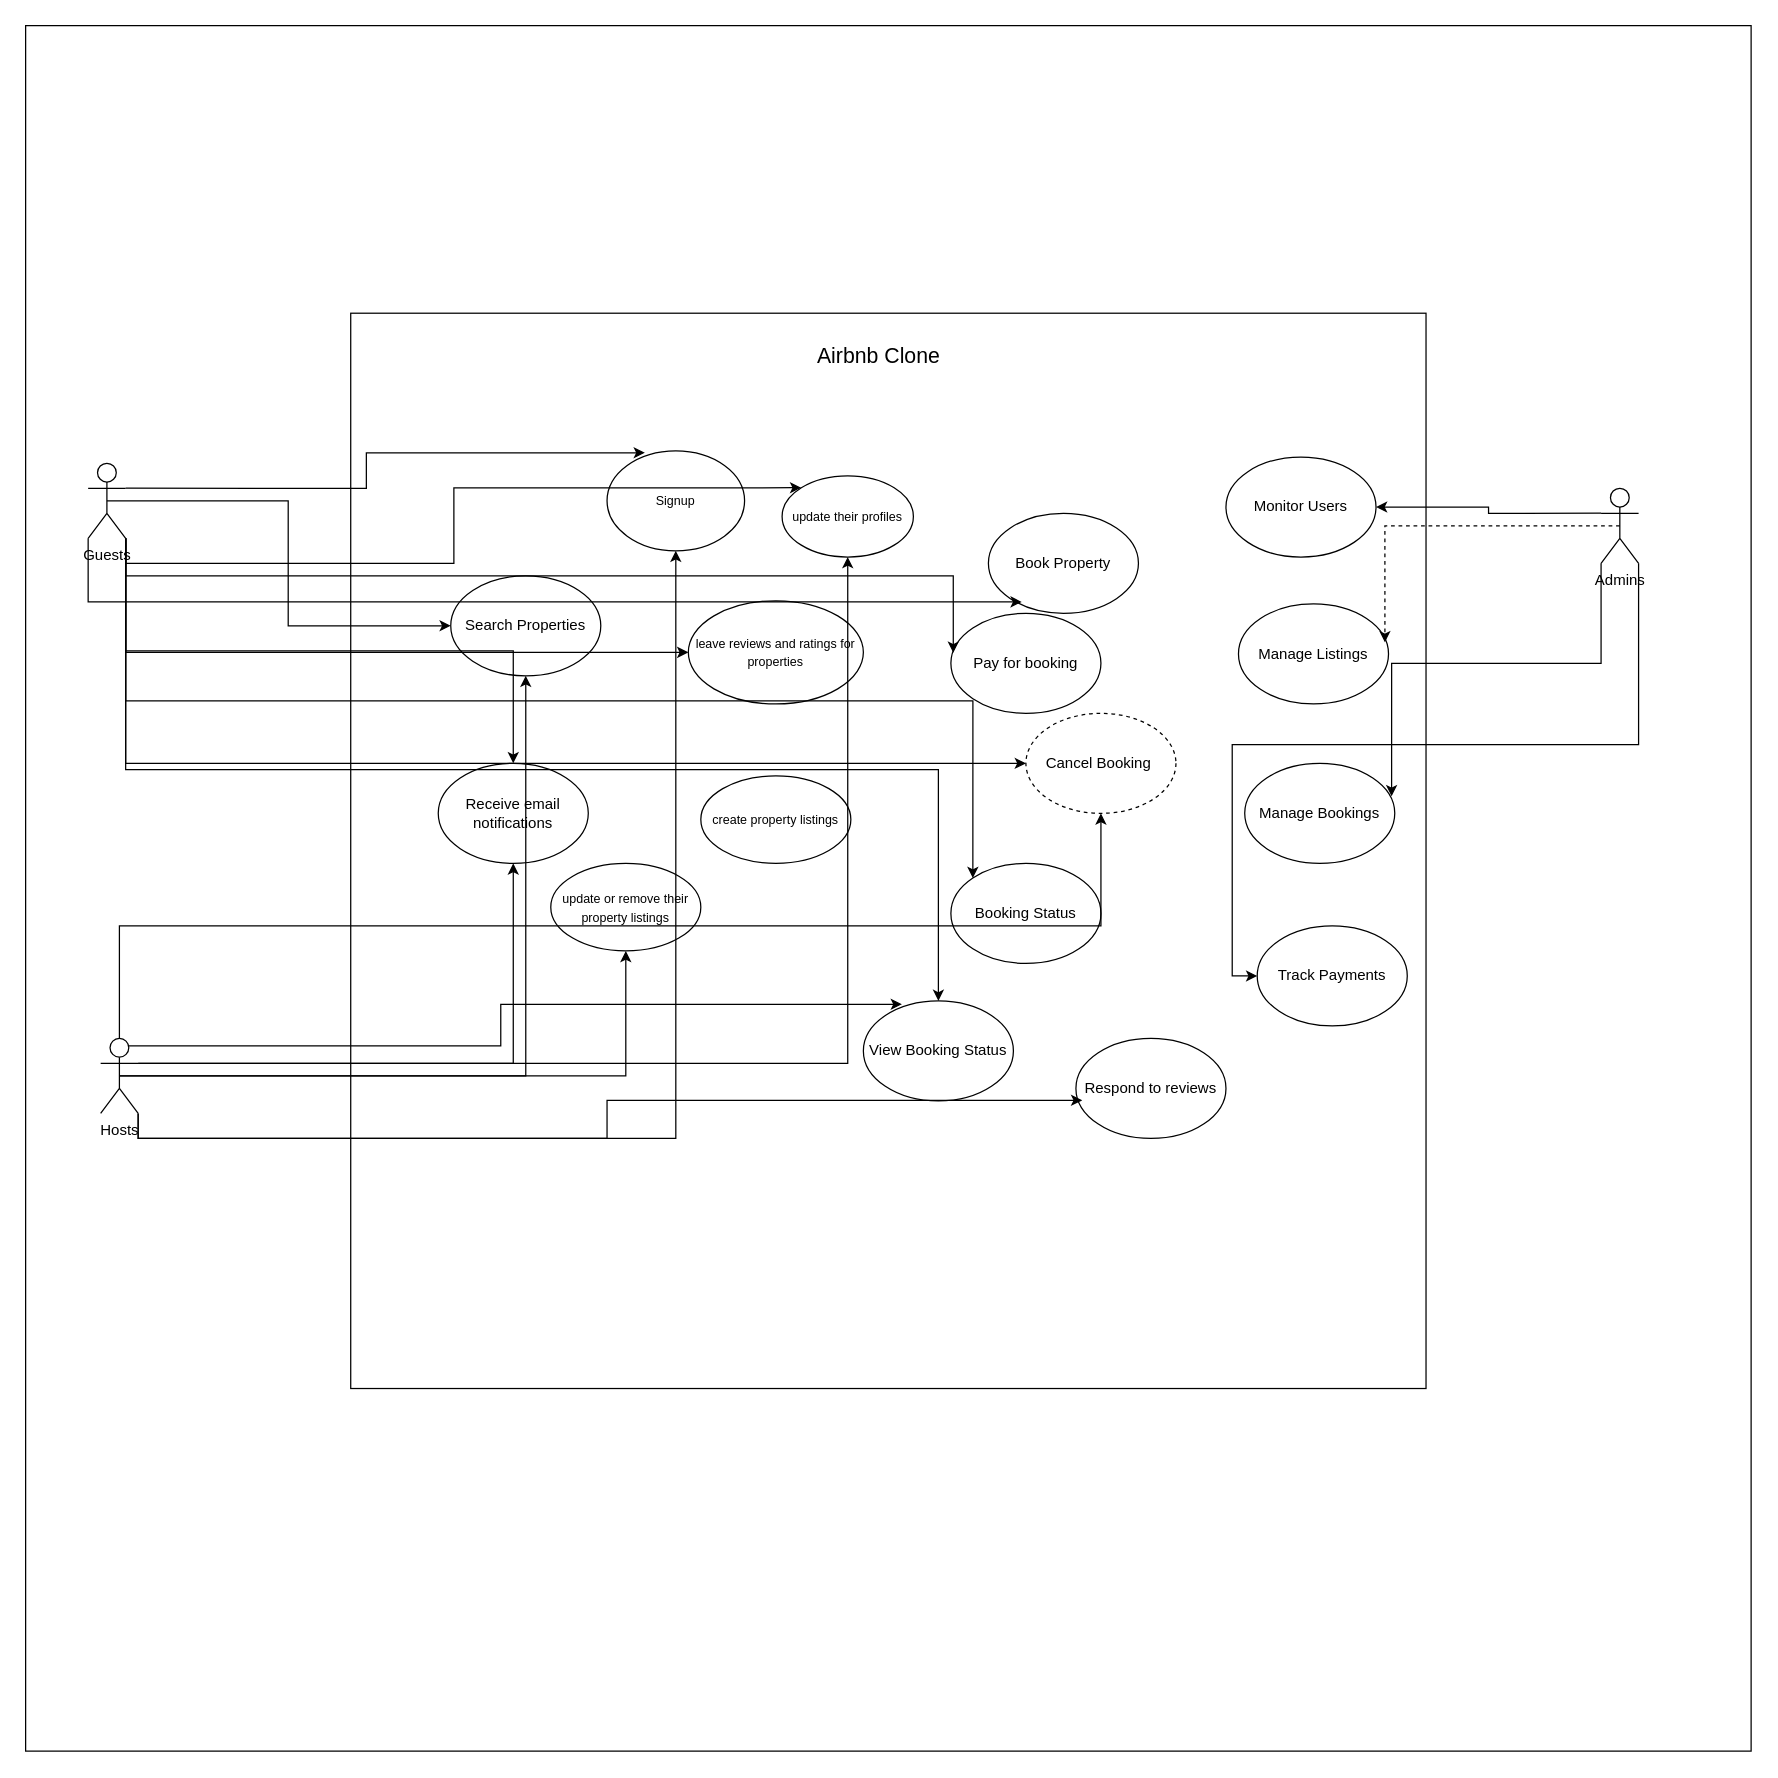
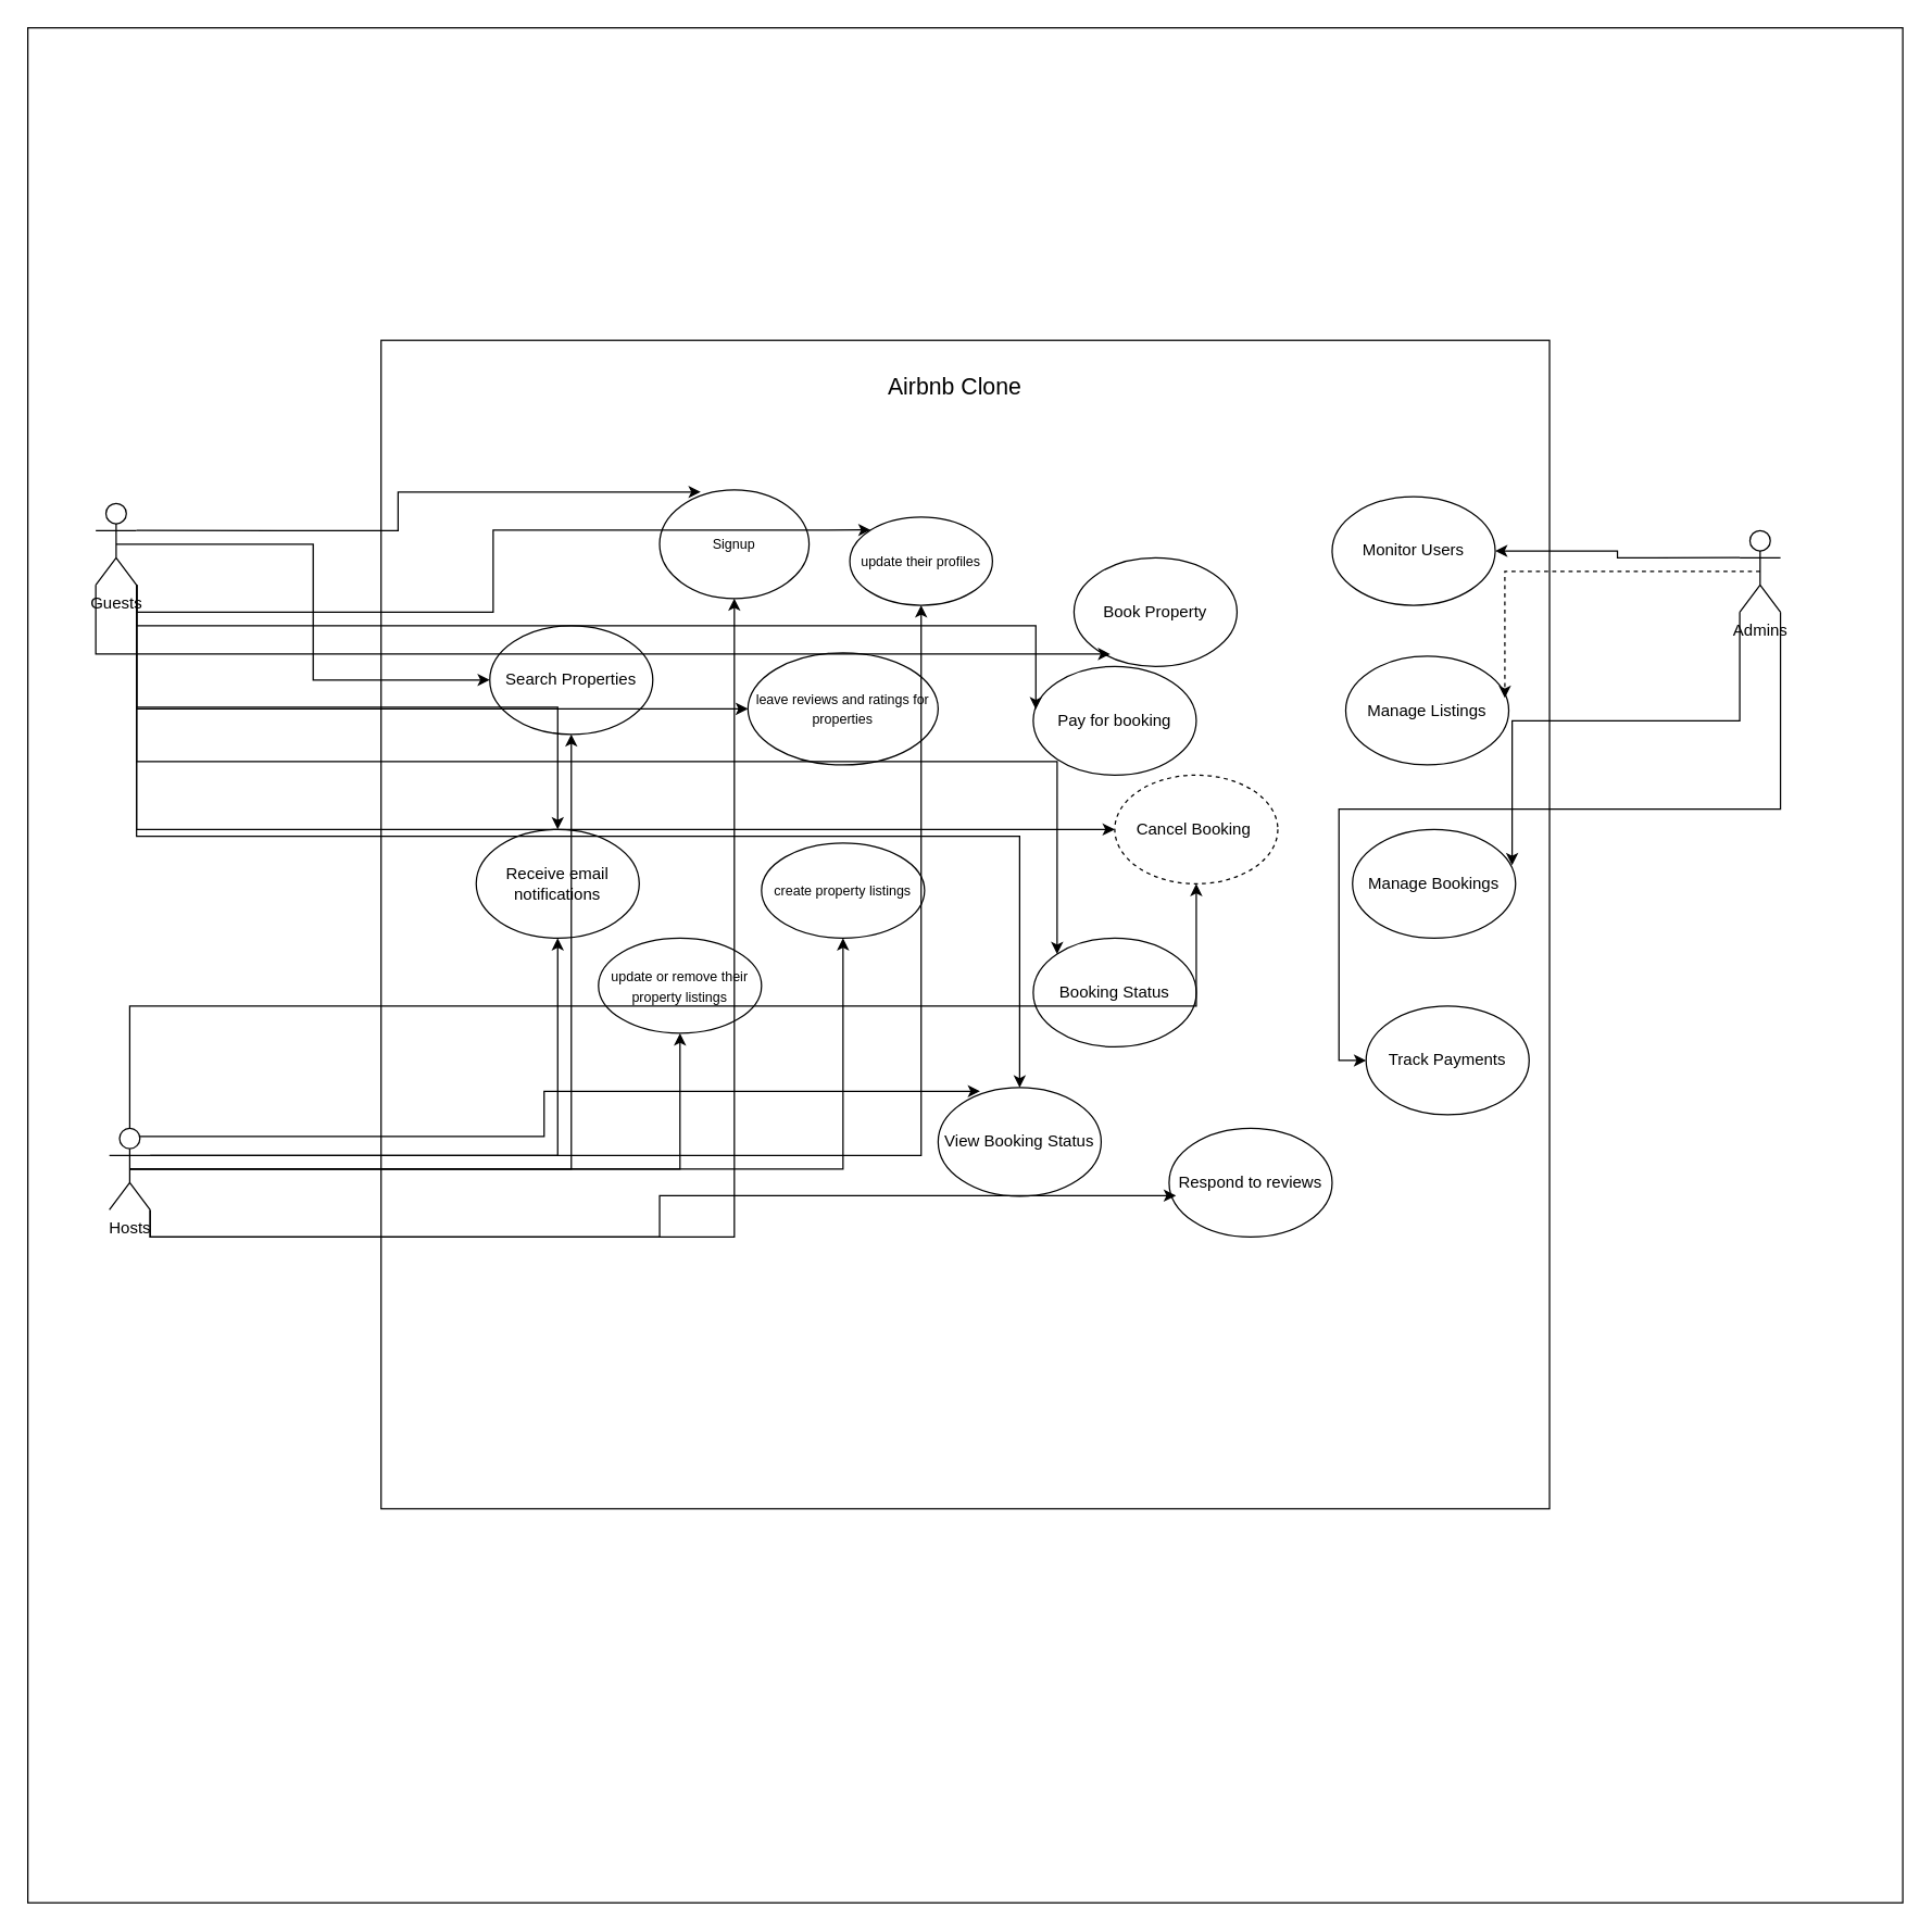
  <mxCell id="0" />
  <mxCell id="1" parent="0" />
  <mxCell id="2" value="" style="whiteSpace=wrap;html=1;aspect=fixed;" vertex="1" parent="1"><mxGeometry x="20" y="20" width="1380" height="1380" as="geometry" /></mxCell>
  <mxCell id="3" value="" style="whiteSpace=wrap;html=1;aspect=fixed;fillColor=none;labelBorderColor=default;" vertex="1" parent="1"><mxGeometry x="280" y="250" width="860" height="860" as="geometry" /></mxCell>
  <mxCell id="4" style="edgeStyle=orthogonalEdgeStyle;rounded=0;orthogonalLoop=1;jettySize=auto;html=1;exitX=1;exitY=1;exitDx=0;exitDy=0;exitPerimeter=0;entryX=0.5;entryY=1;entryDx=0;entryDy=0;" edge="1" parent="1" source="10" target="23"><mxGeometry relative="1" as="geometry" /></mxCell>
+ <mxCell id="5" style="edgeStyle=orthogonalEdgeStyle;rounded=0;orthogonalLoop=1;jettySize=auto;html=1;exitX=0.5;exitY=0.5;exitDx=0;exitDy=0;exitPerimeter=0;" edge="1" parent="1" source="10" target="27"><mxGeometry relative="1" as="geometry" /></mxCell>
  <mxCell id="6" style="edgeStyle=orthogonalEdgeStyle;rounded=0;orthogonalLoop=1;jettySize=auto;html=1;exitX=0.5;exitY=0.5;exitDx=0;exitDy=0;exitPerimeter=0;" edge="1" parent="1" source="10" target="28"><mxGeometry relative="1" as="geometry" /></mxCell>
  <mxCell id="7" style="edgeStyle=orthogonalEdgeStyle;rounded=0;orthogonalLoop=1;jettySize=auto;html=1;exitX=0.5;exitY=0.5;exitDx=0;exitDy=0;exitPerimeter=0;" edge="1" parent="1" source="10" target="29"><mxGeometry relative="1" as="geometry" /></mxCell>
  <mxCell id="8" style="edgeStyle=orthogonalEdgeStyle;rounded=0;orthogonalLoop=1;jettySize=auto;html=1;exitX=0.5;exitY=0;exitDx=0;exitDy=0;exitPerimeter=0;" edge="1" parent="1" source="10" target="32"><mxGeometry relative="1" as="geometry" /></mxCell>
  <mxCell id="9" style="edgeStyle=orthogonalEdgeStyle;rounded=0;orthogonalLoop=1;jettySize=auto;html=1;exitX=1;exitY=0.333;exitDx=0;exitDy=0;exitPerimeter=0;" edge="1" parent="1" source="10" target="41"><mxGeometry relative="1" as="geometry" /></mxCell>
  <mxCell id="10" value="Hosts" style="shape=umlActor;verticalLabelPosition=bottom;verticalAlign=top;html=1;outlineConnect=0;" vertex="1" parent="1"><mxGeometry x="80" y="830" width="30" height="60" as="geometry" /></mxCell>
  <mxCell id="11" style="edgeStyle=orthogonalEdgeStyle;rounded=0;orthogonalLoop=1;jettySize=auto;html=1;exitX=1;exitY=1;exitDx=0;exitDy=0;exitPerimeter=0;entryX=0;entryY=0;entryDx=0;entryDy=0;" edge="1" parent="1" source="18" target="25"><mxGeometry relative="1" as="geometry" /></mxCell>
  <mxCell id="12" style="edgeStyle=orthogonalEdgeStyle;rounded=0;orthogonalLoop=1;jettySize=auto;html=1;exitX=0.5;exitY=0.5;exitDx=0;exitDy=0;exitPerimeter=0;entryX=0;entryY=0.5;entryDx=0;entryDy=0;" edge="1" parent="1" source="18" target="29"><mxGeometry relative="1" as="geometry" /></mxCell>
  <mxCell id="13" style="edgeStyle=orthogonalEdgeStyle;rounded=0;orthogonalLoop=1;jettySize=auto;html=1;exitX=1;exitY=1;exitDx=0;exitDy=0;exitPerimeter=0;entryX=0;entryY=0.5;entryDx=0;entryDy=0;" edge="1" parent="1" source="18" target="32"><mxGeometry relative="1" as="geometry" /></mxCell>
  <mxCell id="14" style="edgeStyle=orthogonalEdgeStyle;rounded=0;orthogonalLoop=1;jettySize=auto;html=1;exitX=1;exitY=1;exitDx=0;exitDy=0;exitPerimeter=0;entryX=0;entryY=0;entryDx=0;entryDy=0;" edge="1" parent="1" source="18" target="33"><mxGeometry relative="1" as="geometry" /></mxCell>
  <mxCell id="15" style="edgeStyle=orthogonalEdgeStyle;rounded=0;orthogonalLoop=1;jettySize=auto;html=1;exitX=1;exitY=1;exitDx=0;exitDy=0;exitPerimeter=0;" edge="1" parent="1" source="18" target="34"><mxGeometry relative="1" as="geometry" /></mxCell>
  <mxCell id="16" style="edgeStyle=orthogonalEdgeStyle;rounded=0;orthogonalLoop=1;jettySize=auto;html=1;exitX=1;exitY=1;exitDx=0;exitDy=0;exitPerimeter=0;entryX=0;entryY=0.5;entryDx=0;entryDy=0;" edge="1" parent="1" source="18" target="38"><mxGeometry relative="1" as="geometry" /></mxCell>
  <mxCell id="17" style="edgeStyle=orthogonalEdgeStyle;rounded=0;orthogonalLoop=1;jettySize=auto;html=1;exitX=1;exitY=1;exitDx=0;exitDy=0;exitPerimeter=0;" edge="1" parent="1" source="18" target="41"><mxGeometry relative="1" as="geometry" /></mxCell>
  <mxCell id="18" value="Guests" style="shape=umlActor;verticalLabelPosition=bottom;verticalAlign=top;html=1;outlineConnect=0;" vertex="1" parent="1"><mxGeometry x="70" y="370" width="30" height="60" as="geometry" /></mxCell>
  <mxCell id="19" value="Airbnb Clone" style="text;html=1;align=center;verticalAlign=middle;whiteSpace=wrap;rounded=0;fontSize=17;" vertex="1" parent="1"><mxGeometry x="650" y="270" width="105" height="30" as="geometry" /></mxCell>
  <mxCell id="20" style="edgeStyle=orthogonalEdgeStyle;rounded=0;orthogonalLoop=1;jettySize=auto;html=1;exitX=0;exitY=0.333;exitDx=0;exitDy=0;exitPerimeter=0;" edge="1" parent="1" source="22" target="42"><mxGeometry relative="1" as="geometry" /></mxCell>
  <mxCell id="21" style="edgeStyle=orthogonalEdgeStyle;rounded=0;orthogonalLoop=1;jettySize=auto;html=1;exitX=1;exitY=1;exitDx=0;exitDy=0;exitPerimeter=0;entryX=0;entryY=0.5;entryDx=0;entryDy=0;" edge="1" parent="1" source="22" target="45"><mxGeometry relative="1" as="geometry" /></mxCell>
  <mxCell id="22" value="Admins" style="shape=umlActor;verticalLabelPosition=bottom;verticalAlign=top;html=1;outlineConnect=0;" vertex="1" parent="1"><mxGeometry x="1280" y="390" width="30" height="60" as="geometry" /></mxCell>
  <mxCell id="23" value="&lt;font style=&quot;font-size: 10px;&quot;&gt;Signup&lt;/font&gt;" style="ellipse;whiteSpace=wrap;html=1;fillColor=none;" vertex="1" parent="1"><mxGeometry x="485" y="360" width="110" height="80" as="geometry" /></mxCell>
  <mxCell id="24" style="edgeStyle=orthogonalEdgeStyle;rounded=0;orthogonalLoop=1;jettySize=auto;html=1;exitX=1;exitY=0.333;exitDx=0;exitDy=0;exitPerimeter=0;entryX=0.275;entryY=0.02;entryDx=0;entryDy=0;entryPerimeter=0;" edge="1" parent="1" source="18" target="23"><mxGeometry relative="1" as="geometry" /></mxCell>
  <mxCell id="25" value="&lt;font style=&quot;font-size: 10px;&quot;&gt;update their profiles&lt;/font&gt;" style="ellipse;whiteSpace=wrap;html=1;fillColor=none;" vertex="1" parent="1"><mxGeometry x="625" y="380" width="105" height="65" as="geometry" /></mxCell>
  <mxCell id="26" style="edgeStyle=orthogonalEdgeStyle;rounded=0;orthogonalLoop=1;jettySize=auto;html=1;exitX=1;exitY=0.333;exitDx=0;exitDy=0;exitPerimeter=0;entryX=0.5;entryY=1;entryDx=0;entryDy=0;" edge="1" parent="1" source="10" target="25"><mxGeometry relative="1" as="geometry" /></mxCell>
  <mxCell id="27" value="&lt;font style=&quot;font-size: 10px;&quot;&gt;create property listings&lt;/font&gt;" style="ellipse;whiteSpace=wrap;html=1;fillColor=none;" vertex="1" parent="1"><mxGeometry x="560" y="620" width="120" height="70" as="geometry" /></mxCell>
  <mxCell id="28" value="&lt;font style=&quot;font-size: 10px;&quot;&gt;update or remove their property listings&lt;/font&gt;" style="ellipse;whiteSpace=wrap;html=1;fillColor=none;" vertex="1" parent="1"><mxGeometry x="440" y="690" width="120" height="70" as="geometry" /></mxCell>
  <mxCell id="29" value="Search Properties" style="ellipse;whiteSpace=wrap;html=1;fillColor=none;" vertex="1" parent="1"><mxGeometry x="360" y="460" width="120" height="80" as="geometry" /></mxCell>
  <mxCell id="30" value="Book Property" style="ellipse;whiteSpace=wrap;html=1;fillColor=none;" vertex="1" parent="1"><mxGeometry x="790" y="410" width="120" height="80" as="geometry" /></mxCell>
  <mxCell id="31" style="edgeStyle=orthogonalEdgeStyle;rounded=0;orthogonalLoop=1;jettySize=auto;html=1;exitX=0;exitY=1;exitDx=0;exitDy=0;exitPerimeter=0;entryX=0.222;entryY=0.886;entryDx=0;entryDy=0;entryPerimeter=0;" edge="1" parent="1" source="18" target="30"><mxGeometry relative="1" as="geometry" /></mxCell>
  <mxCell id="32" value="Cancel Booking&amp;nbsp;" style="ellipse;whiteSpace=wrap;html=1;fillColor=none;dashed=1;" vertex="1" parent="1"><mxGeometry x="820" y="570" width="120" height="80" as="geometry" /></mxCell>
  <mxCell id="33" value="Booking Status" style="ellipse;whiteSpace=wrap;html=1;fillColor=none;" vertex="1" parent="1"><mxGeometry x="760" y="690" width="120" height="80" as="geometry" /></mxCell>
  <mxCell id="34" value="View Booking Status" style="ellipse;whiteSpace=wrap;html=1;fillColor=none;" vertex="1" parent="1"><mxGeometry x="690" y="800" width="120" height="80" as="geometry" /></mxCell>
  <mxCell id="35" style="edgeStyle=orthogonalEdgeStyle;rounded=0;orthogonalLoop=1;jettySize=auto;html=1;exitX=0.75;exitY=0.1;exitDx=0;exitDy=0;exitPerimeter=0;entryX=0.257;entryY=0.034;entryDx=0;entryDy=0;entryPerimeter=0;" edge="1" parent="1" source="10" target="34"><mxGeometry relative="1" as="geometry" /></mxCell>
  <mxCell id="36" value="Pay for booking" style="ellipse;whiteSpace=wrap;html=1;fillColor=none;" vertex="1" parent="1"><mxGeometry x="760" y="490" width="120" height="80" as="geometry" /></mxCell>
  <mxCell id="37" style="edgeStyle=orthogonalEdgeStyle;rounded=0;orthogonalLoop=1;jettySize=auto;html=1;exitX=1;exitY=1;exitDx=0;exitDy=0;exitPerimeter=0;entryX=0.016;entryY=0.395;entryDx=0;entryDy=0;entryPerimeter=0;" edge="1" parent="1" source="18" target="36"><mxGeometry relative="1" as="geometry" /></mxCell>
  <mxCell id="38" value="&lt;font style=&quot;font-size: 10px;&quot;&gt;leave reviews and ratings for properties&lt;/font&gt;" style="ellipse;whiteSpace=wrap;html=1;fillColor=none;" vertex="1" parent="1"><mxGeometry x="550" y="480" width="140" height="82.5" as="geometry" /></mxCell>
  <mxCell id="39" value="Respond to reviews" style="ellipse;whiteSpace=wrap;html=1;fillColor=none;" vertex="1" parent="1"><mxGeometry x="860" y="830" width="120" height="80" as="geometry" /></mxCell>
  <mxCell id="40" style="edgeStyle=orthogonalEdgeStyle;rounded=0;orthogonalLoop=1;jettySize=auto;html=1;exitX=1;exitY=1;exitDx=0;exitDy=0;exitPerimeter=0;entryX=0.042;entryY=0.619;entryDx=0;entryDy=0;entryPerimeter=0;" edge="1" parent="1" source="10" target="39"><mxGeometry relative="1" as="geometry" /></mxCell>
  <mxCell id="41" value="Receive email notifications" style="ellipse;whiteSpace=wrap;html=1;fillColor=none;" vertex="1" parent="1"><mxGeometry x="350" y="610" width="120" height="80" as="geometry" /></mxCell>
  <mxCell id="42" value="Monitor Users" style="ellipse;whiteSpace=wrap;html=1;fillColor=none;" vertex="1" parent="1"><mxGeometry x="980" y="365" width="120" height="80" as="geometry" /></mxCell>
  <mxCell id="43" value="Manage Listings" style="ellipse;whiteSpace=wrap;html=1;fillColor=none;" vertex="1" parent="1"><mxGeometry x="990" y="482.5" width="120" height="80" as="geometry" /></mxCell>
  <mxCell id="44" value="Manage Bookings" style="ellipse;whiteSpace=wrap;html=1;fillColor=none;" vertex="1" parent="1"><mxGeometry x="995" y="610" width="120" height="80" as="geometry" /></mxCell>
  <mxCell id="45" value="Track Payments" style="ellipse;whiteSpace=wrap;html=1;fillColor=none;" vertex="1" parent="1"><mxGeometry x="1005" y="740" width="120" height="80" as="geometry" /></mxCell>
  <mxCell id="46" style="edgeStyle=orthogonalEdgeStyle;rounded=0;orthogonalLoop=1;jettySize=auto;html=1;exitX=0.5;exitY=0.5;exitDx=0;exitDy=0;exitPerimeter=0;entryX=0.976;entryY=0.384;entryDx=0;entryDy=0;entryPerimeter=0;dashed=1;" edge="1" parent="1" source="22" target="43"><mxGeometry relative="1" as="geometry" /></mxCell>
  <mxCell id="47" style="edgeStyle=orthogonalEdgeStyle;rounded=0;orthogonalLoop=1;jettySize=auto;html=1;exitX=0;exitY=1;exitDx=0;exitDy=0;exitPerimeter=0;entryX=0.979;entryY=0.33;entryDx=0;entryDy=0;entryPerimeter=0;" edge="1" parent="1" source="22" target="44"><mxGeometry relative="1" as="geometry" /></mxCell>
